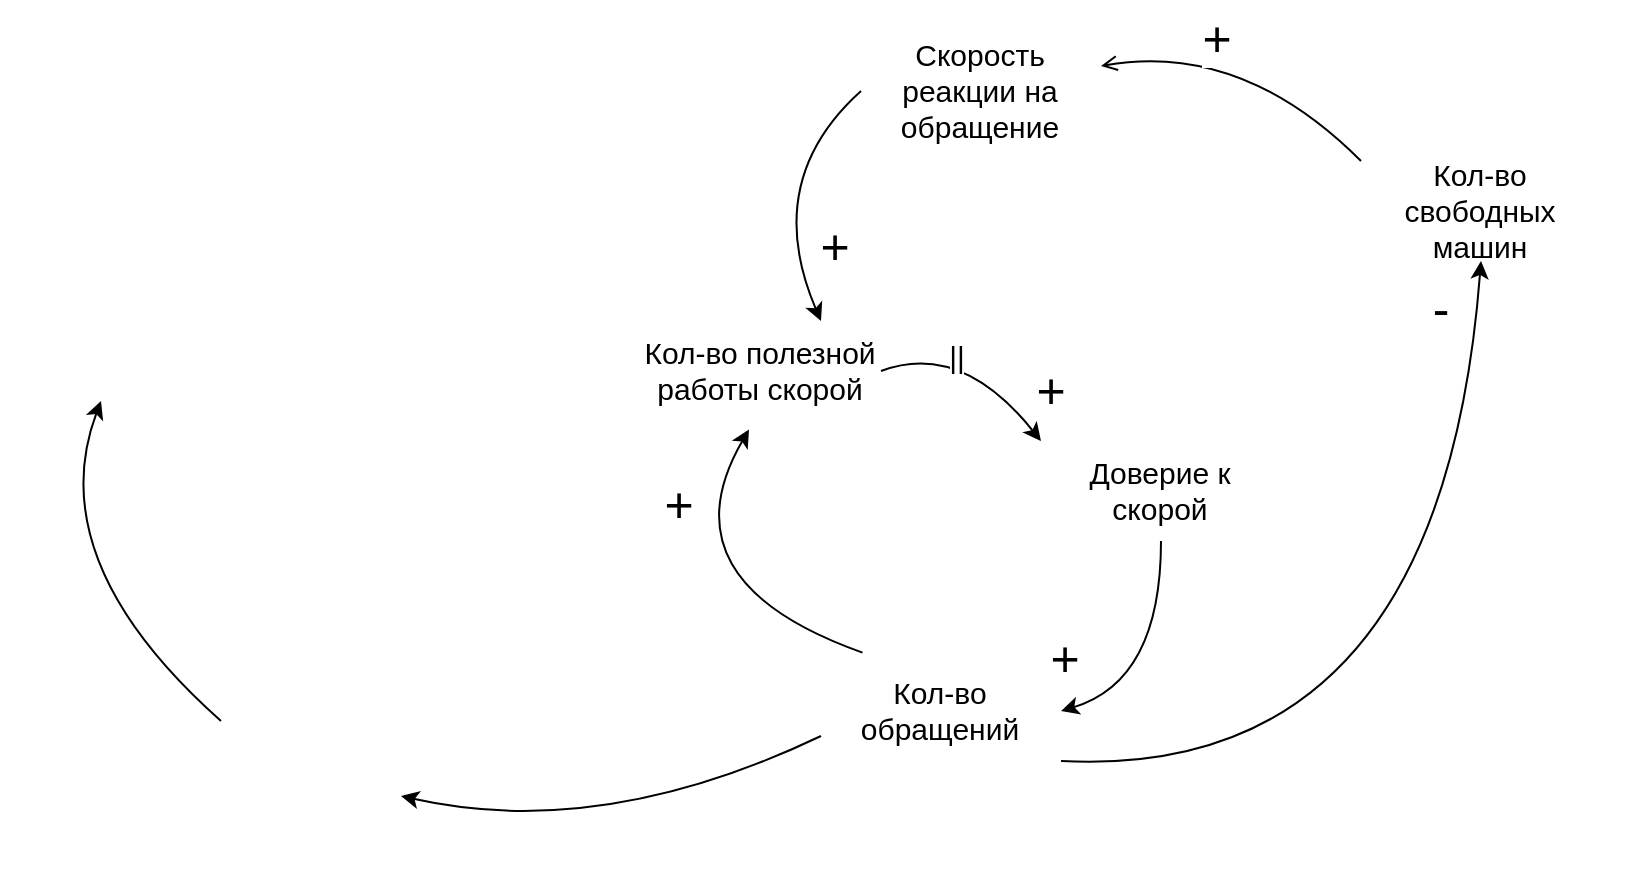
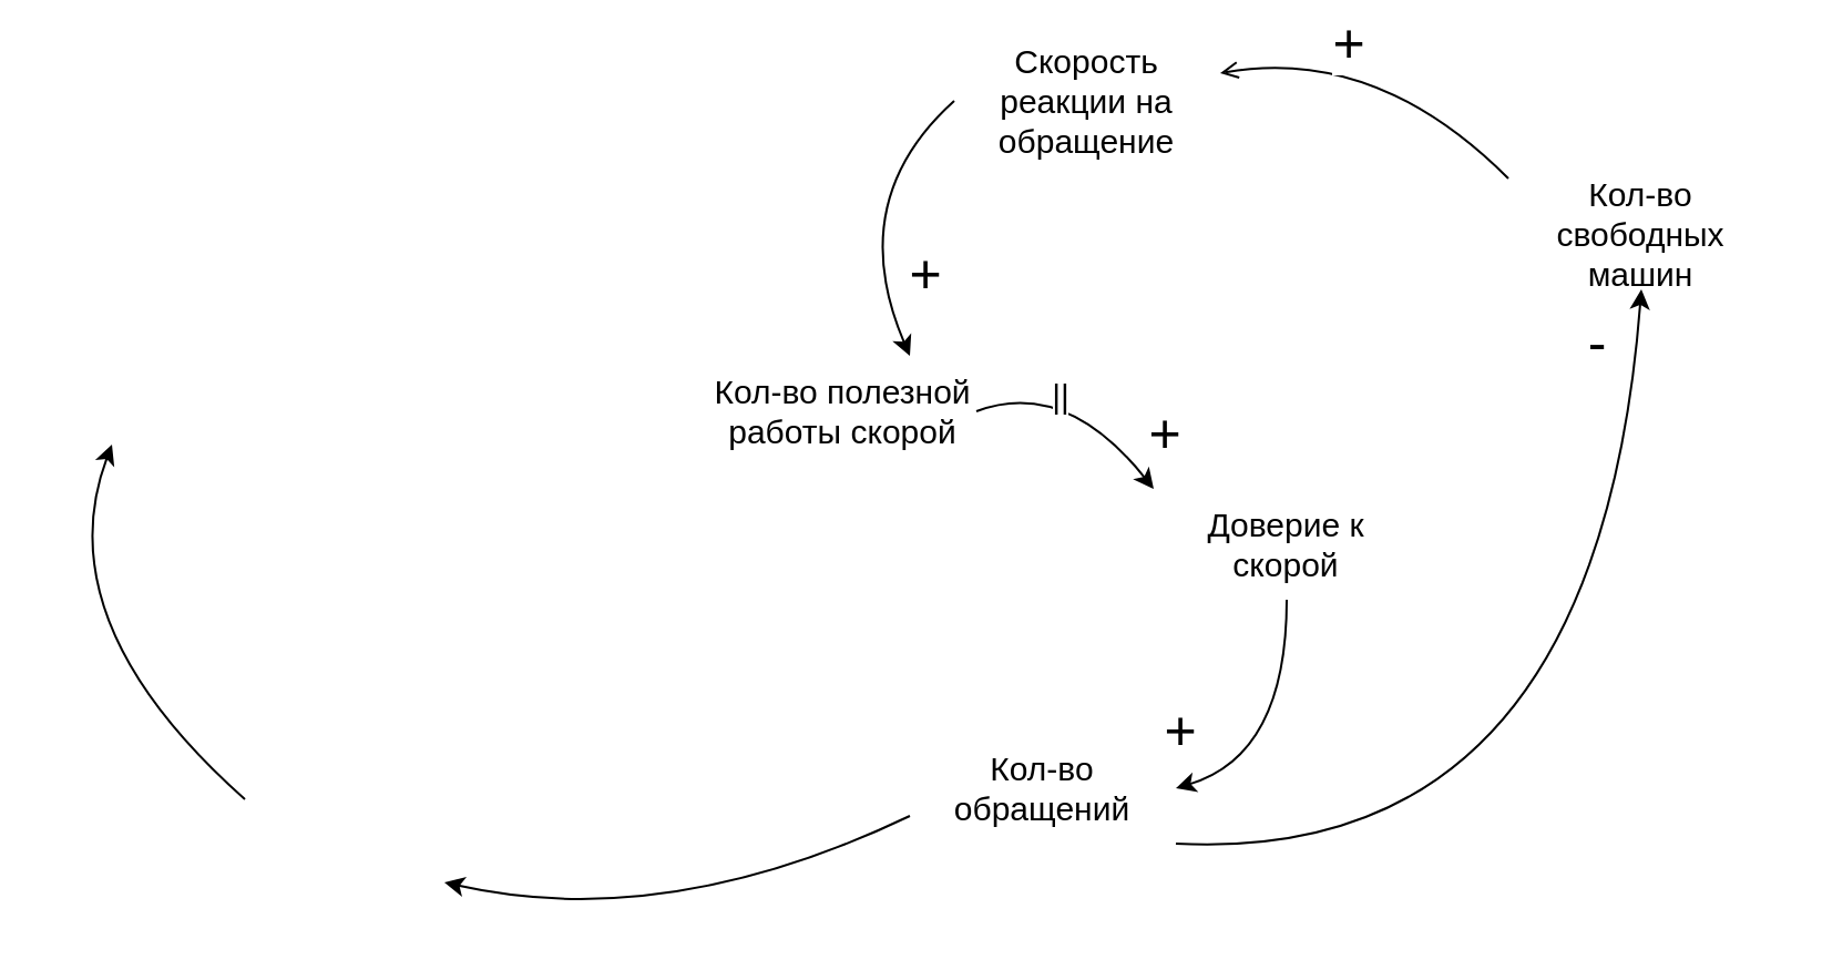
  <mxCell id="0" />
  <mxCell id="1" parent="0" />
  <mxCell id="2" value="" style="curved=1;endArrow=classic;html=1;rounded=0;exitX=1;exitY=0.5;exitDx=0;exitDy=0;entryX=0;entryY=0;entryDx=0;entryDy=0;" parent="1" source="10" target="11" edge="1"><mxGeometry width="50" height="50" relative="1" as="geometry"><mxPoint x="396.569" y="179.749" as="sourcePoint" /><mxPoint x="500" y="245" as="targetPoint" /><Array as="points"><mxPoint x="480" y="170" /></Array></mxGeometry></mxCell>
  <mxCell id="3" value="&lt;font style=&quot;font-size: 25px;&quot;&gt;+&lt;/font&gt;" style="edgeLabel;html=1;align=center;verticalAlign=middle;resizable=0;points=[];" parent="2" vertex="1" connectable="0"><mxGeometry x="0.531" y="-1" relative="1" as="geometry"><mxPoint x="21" y="-8" as="offset" /></mxGeometry></mxCell>
  <mxCell id="4" value="&lt;font style=&quot;font-size: 15px;&quot;&gt;||&lt;/font&gt;" style="edgeLabel;html=1;align=center;verticalAlign=middle;resizable=0;points=[];" parent="2" vertex="1" connectable="0"><mxGeometry x="-0.285" y="-6" relative="1" as="geometry"><mxPoint as="offset" /></mxGeometry></mxCell>
  <mxCell id="5" value="" style="curved=1;endArrow=classic;html=1;rounded=0;exitX=0.5;exitY=1;exitDx=0;exitDy=0;entryX=1;entryY=0.5;entryDx=0;entryDy=0;" parent="1" source="11" target="12" edge="1"><mxGeometry width="50" height="50" relative="1" as="geometry"><mxPoint x="580" y="280" as="sourcePoint" /><mxPoint x="490" y="355" as="targetPoint" /><Array as="points"><mxPoint x="580" y="340" /></Array></mxGeometry></mxCell>
  <mxCell id="6" value="&lt;font style=&quot;font-size: 25px;&quot;&gt;+&lt;/font&gt;" style="edgeLabel;html=1;align=center;verticalAlign=middle;resizable=0;points=[];" parent="5" vertex="1" connectable="0"><mxGeometry x="0.531" y="-1" relative="1" as="geometry"><mxPoint x="-25" y="-18" as="offset" /></mxGeometry></mxCell>
- <mxCell id="7" value="" style="curved=1;endArrow=classic;html=1;rounded=0;exitX=0.173;exitY=-0.084;exitDx=0;exitDy=0;entryX=0.45;entryY=1.084;entryDx=0;entryDy=0;entryPerimeter=0;exitPerimeter=0;" parent="1" source="12" target="10" edge="1"><mxGeometry width="50" height="50" relative="1" as="geometry"><mxPoint x="330" y="355" as="sourcePoint" /><mxPoint x="206.08" y="360.2" as="targetPoint" /><Array as="points"><mxPoint x="330" y="290" /></Array></mxGeometry></mxCell>
- <mxCell id="8" value="&lt;font style=&quot;font-size: 25px;&quot;&gt;+&lt;/font&gt;" style="edgeLabel;html=1;align=center;verticalAlign=middle;resizable=0;points=[];" parent="7" vertex="1" connectable="0"><mxGeometry x="0.531" y="-1" relative="1" as="geometry"><mxPoint x="-13" y="-4" as="offset" /></mxGeometry></mxCell>
  <mxCell id="9" value="" style="curved=1;endArrow=classic;html=1;rounded=0;exitX=0;exitY=0.75;exitDx=0;exitDy=0;entryX=1;entryY=0.75;entryDx=0;entryDy=0;" parent="1" source="12" edge="1"><mxGeometry width="50" height="50" relative="1" as="geometry"><mxPoint x="130" y="130" as="sourcePoint" /><mxPoint x="200" y="397.5" as="targetPoint" /><Array as="points"><mxPoint x="300" y="420" /></Array></mxGeometry></mxCell>
  <mxCell id="10" value="&lt;span style=&quot;font-size: 15px;&quot;&gt;Кол-во полезной работы скорой&lt;/span&gt;" style="text;html=1;align=center;verticalAlign=middle;whiteSpace=wrap;rounded=0;" parent="1" vertex="1"><mxGeometry x="320" y="160" width="120" height="50" as="geometry" /></mxCell>
  <mxCell id="11" value="&lt;font style=&quot;font-size: 15px;&quot;&gt;Доверие к скорой&lt;/font&gt;" style="text;html=1;align=center;verticalAlign=middle;whiteSpace=wrap;rounded=0;" parent="1" vertex="1"><mxGeometry x="520" y="220" width="120" height="50" as="geometry" /></mxCell>
  <mxCell id="12" value="&lt;font style=&quot;font-size: 15px;&quot;&gt;Кол-во обращений&lt;/font&gt;" style="text;html=1;align=center;verticalAlign=middle;whiteSpace=wrap;rounded=0;" parent="1" vertex="1"><mxGeometry x="410" y="330" width="120" height="50" as="geometry" /></mxCell>
  <mxCell id="13" value="&lt;font style=&quot;font-size: 15px;&quot;&gt;Скорость реакции на обращение&lt;/font&gt;" style="text;html=1;align=center;verticalAlign=middle;whiteSpace=wrap;rounded=0;" parent="1" vertex="1"><mxGeometry x="430" y="20" width="120" height="50" as="geometry" /></mxCell>
  <mxCell id="14" value="" style="curved=1;endArrow=classic;html=1;rounded=0;exitX=0;exitY=0.5;exitDx=0;exitDy=0;entryX=0.75;entryY=0;entryDx=0;entryDy=0;" parent="1" source="13" target="10" edge="1"><mxGeometry width="50" height="50" relative="1" as="geometry"><mxPoint x="294" y="70" as="sourcePoint" /><mxPoint x="414" y="90" as="targetPoint" /><Array as="points"><mxPoint x="380" y="90" /></Array></mxGeometry></mxCell>
  <mxCell id="15" value="&lt;font style=&quot;font-size: 25px;&quot;&gt;+&lt;/font&gt;" style="edgeLabel;html=1;align=center;verticalAlign=middle;resizable=0;points=[];" parent="14" vertex="1" connectable="0"><mxGeometry x="0.531" y="-1" relative="1" as="geometry"><mxPoint x="21" y="-8" as="offset" /></mxGeometry></mxCell>
  <mxCell id="16" value="&lt;font style=&quot;font-size: 15px;&quot;&gt;Кол-во свободных машин&lt;/font&gt;" style="text;html=1;align=center;verticalAlign=middle;whiteSpace=wrap;rounded=0;" parent="1" vertex="1"><mxGeometry x="680" y="80" width="120" height="50" as="geometry" /></mxCell>
  <mxCell id="17" value="" style="curved=1;endArrow=open;html=1;rounded=0;exitX=0;exitY=0;exitDx=0;exitDy=0;entryX=1;entryY=0.25;entryDx=0;entryDy=0;" parent="1" source="16" target="13" edge="1"><mxGeometry width="50" height="50" relative="1" as="geometry"><mxPoint x="640" y="70" as="sourcePoint" /><mxPoint x="580" y="175" as="targetPoint" /><Array as="points"><mxPoint x="620" y="20" /></Array></mxGeometry></mxCell>
  <mxCell id="18" value="&lt;font style=&quot;font-size: 25px;&quot;&gt;+&lt;/font&gt;" style="edgeLabel;html=1;align=center;verticalAlign=middle;resizable=0;points=[];" parent="17" vertex="1" connectable="0"><mxGeometry x="0.531" y="-1" relative="1" as="geometry"><mxPoint x="21" y="-8" as="offset" /></mxGeometry></mxCell>
  <mxCell id="19" value="" style="curved=1;endArrow=classic;html=1;rounded=0;exitX=1;exitY=1;exitDx=0;exitDy=0;entryX=0.5;entryY=1;entryDx=0;entryDy=0;" parent="1" source="12" target="16" edge="1"><mxGeometry width="50" height="50" relative="1" as="geometry"><mxPoint x="767" y="465" as="sourcePoint" /><mxPoint x="637" y="423" as="targetPoint" /><Array as="points"><mxPoint x="720" y="390" /></Array></mxGeometry></mxCell>
  <mxCell id="20" value="&lt;font style=&quot;font-size: 25px;&quot;&gt;-&lt;/font&gt;" style="edgeLabel;html=1;align=center;verticalAlign=middle;resizable=0;points=[];" parent="19" vertex="1" connectable="0"><mxGeometry x="0.531" y="-1" relative="1" as="geometry"><mxPoint x="-13" y="-83" as="offset" /></mxGeometry></mxCell>
  <mxCell id="21" value="" style="curved=1;endArrow=classic;html=1;rounded=0;exitX=0.25;exitY=0;exitDx=0;exitDy=0;entryX=0.25;entryY=1;entryDx=0;entryDy=0;" parent="1" edge="1"><mxGeometry width="50" height="50" relative="1" as="geometry"><mxPoint x="110" y="360" as="sourcePoint" /><mxPoint x="50" y="200" as="targetPoint" /><Array as="points"><mxPoint x="20" y="280" /></Array></mxGeometry></mxCell>
